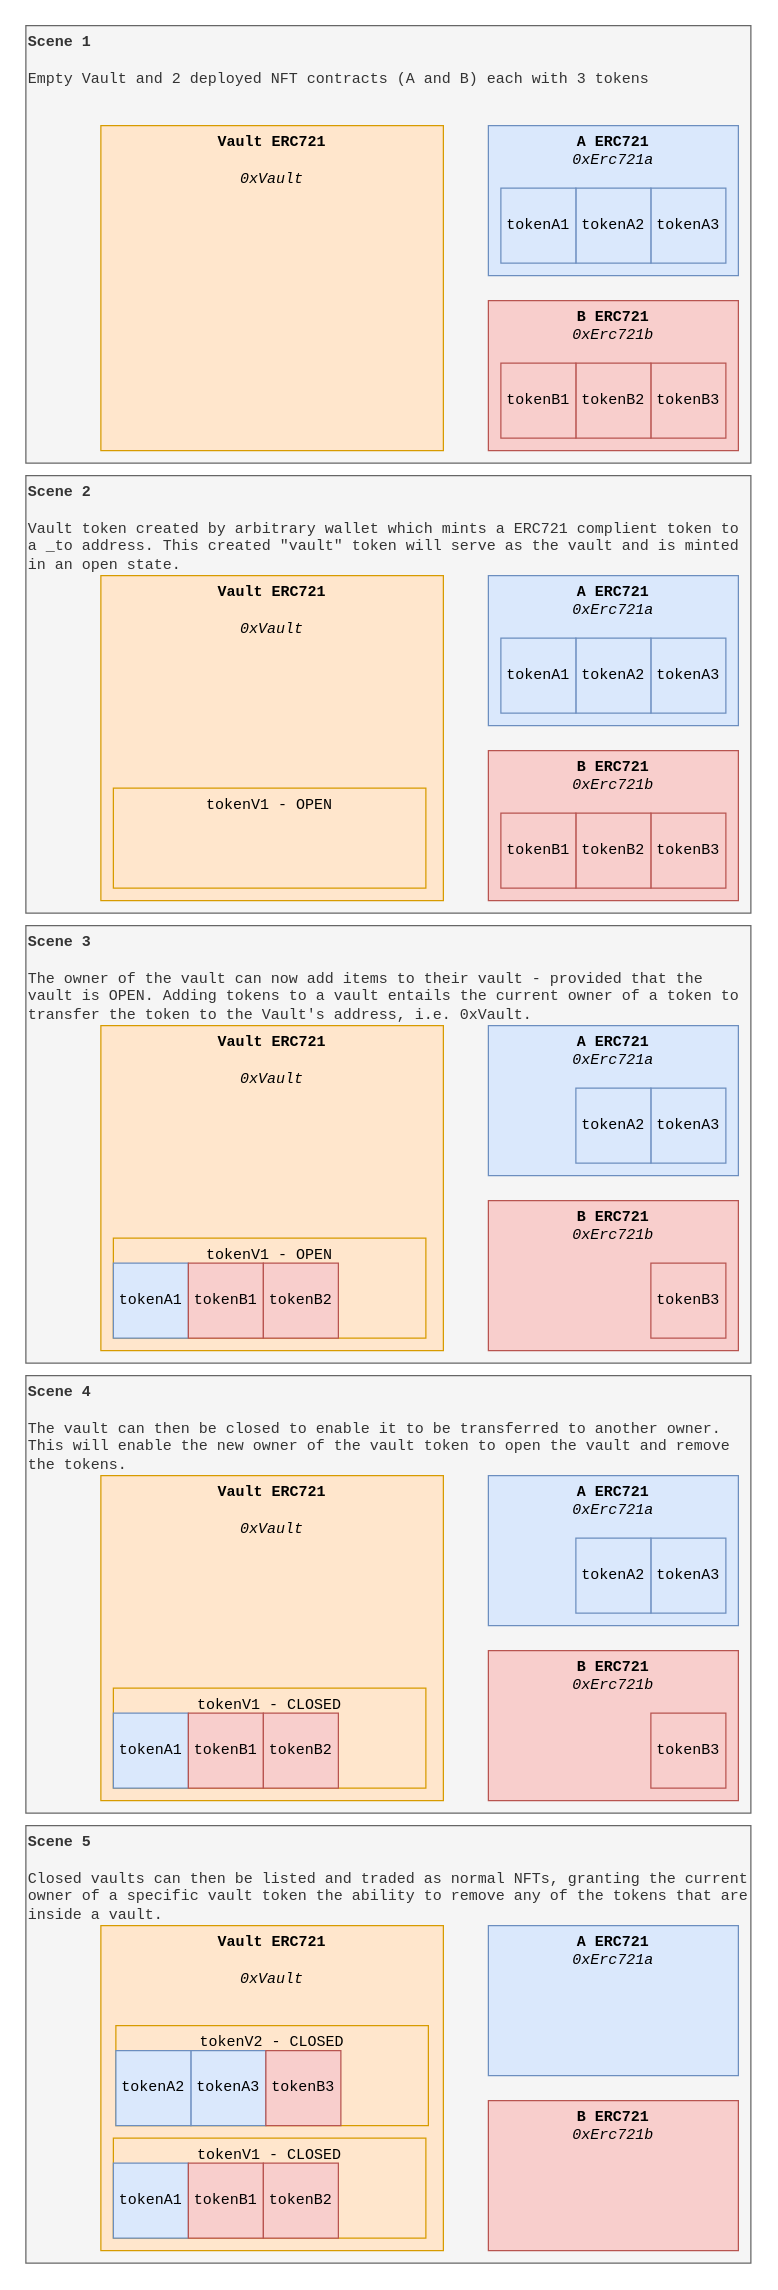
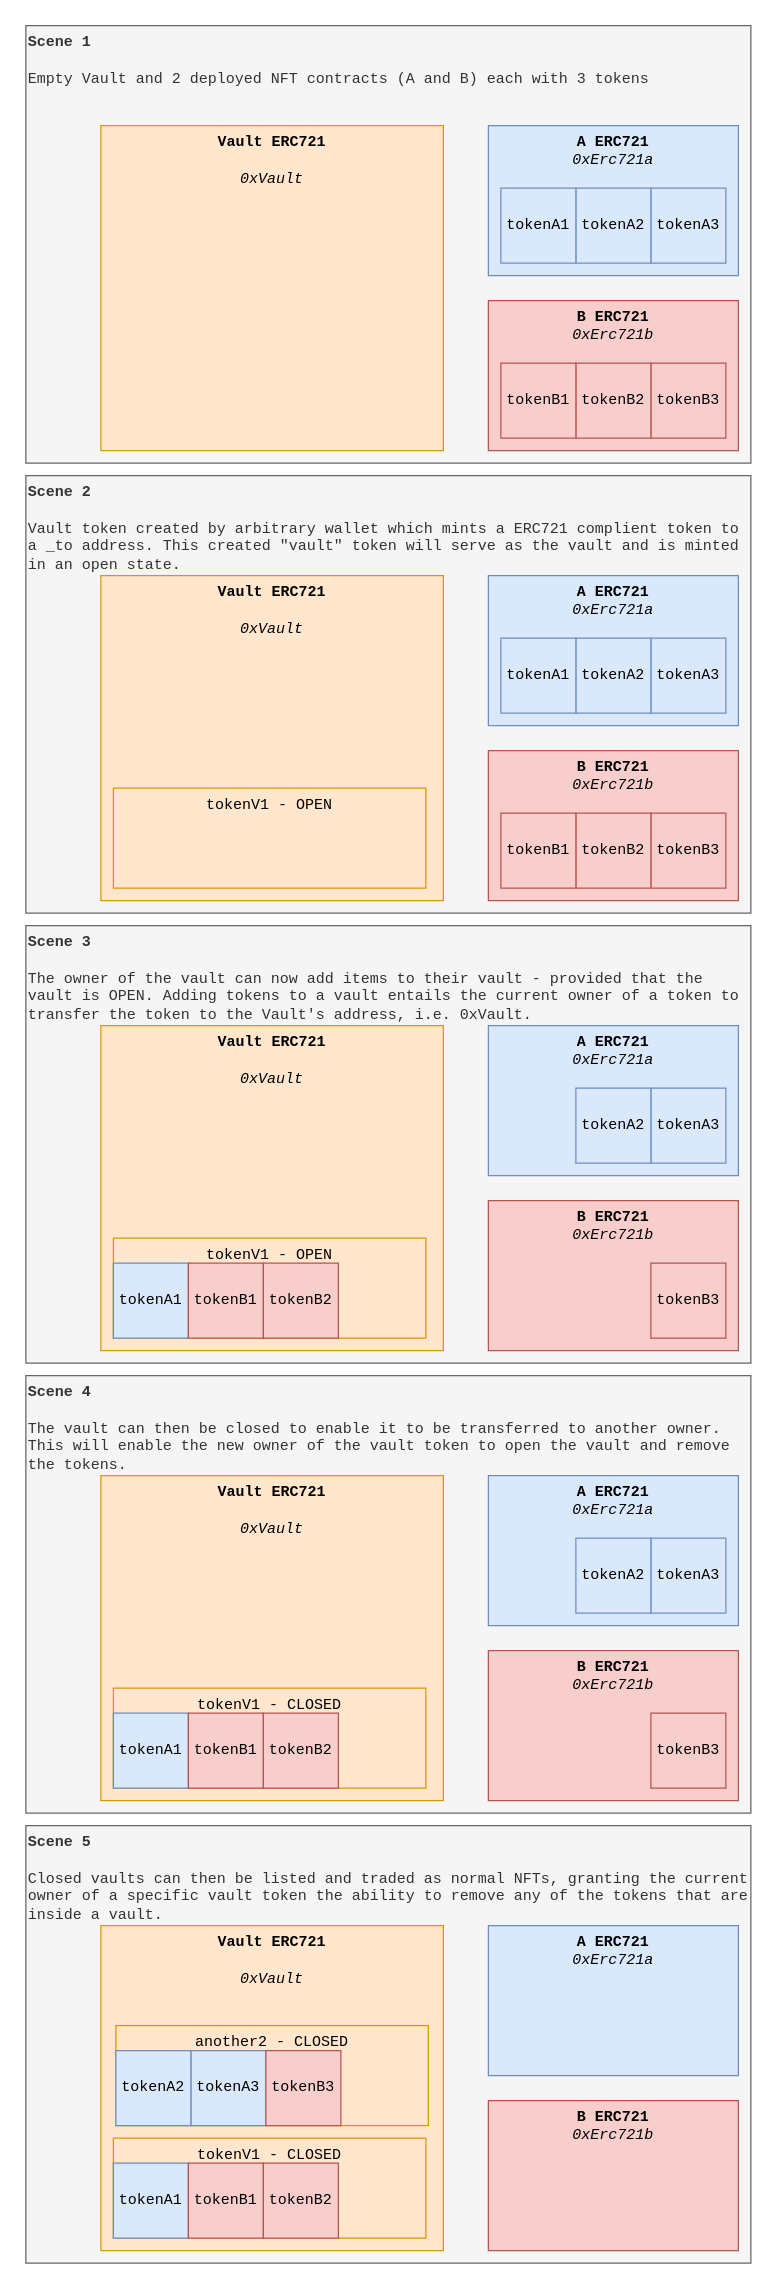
  <mxCell id="0" />
  <mxCell id="1" parent="0" />
  <mxCell id="2" value="&lt;b&gt;Scene 3&lt;br&gt;&lt;/b&gt;&lt;br&gt;The owner of the vault can now add items to their vault - provided that the vault is OPEN. Adding tokens to a vault entails the current owner of a token to transfer the token to the Vault's address, i.e. 0xVault." style="rounded=0;whiteSpace=wrap;html=1;fillColor=#f5f5f5;fontColor=#333333;strokeColor=#666666;fontFamily=Courier New;align=left;verticalAlign=top;" vertex="1" parent="1"><mxGeometry x="20" y="740" width="580" height="350" as="geometry" /></mxCell>
  <mxCell id="3" value="&lt;b&gt;Vault ERC721&lt;/b&gt;&lt;br&gt;&lt;br&gt;&lt;i&gt;0xVault&lt;/i&gt;" style="rounded=0;whiteSpace=wrap;html=1;fontFamily=Courier New;fillColor=#ffe6cc;strokeColor=#d79b00;verticalAlign=top;" vertex="1" parent="1"><mxGeometry x="80" y="820" width="274" height="260" as="geometry" /></mxCell>
  <mxCell id="4" value="tokenV1 - OPEN" style="rounded=0;whiteSpace=wrap;html=1;fontFamily=Courier New;fillColor=#ffe6cc;strokeColor=#d79b00;verticalAlign=top;" vertex="1" parent="1"><mxGeometry x="90" y="990" width="250" height="80" as="geometry" /></mxCell>
  <mxCell id="5" value="&lt;b&gt;Scene 2&lt;br&gt;&lt;/b&gt;&lt;br&gt;Vault token created by arbitrary wallet which mints a ERC721 complient token to a _to address. This created &quot;vault&quot; token will serve as the vault and is minted in an open state." style="rounded=0;whiteSpace=wrap;html=1;fillColor=#f5f5f5;fontColor=#333333;strokeColor=#666666;fontFamily=Courier New;align=left;verticalAlign=top;" vertex="1" parent="1"><mxGeometry x="20" y="380" width="580" height="350" as="geometry" /></mxCell>
  <mxCell id="6" value="&lt;b&gt;Vault ERC721&lt;/b&gt;&lt;br&gt;&lt;br&gt;&lt;i&gt;0xVault&lt;/i&gt;" style="rounded=0;whiteSpace=wrap;html=1;fontFamily=Courier New;fillColor=#ffe6cc;strokeColor=#d79b00;verticalAlign=top;" vertex="1" parent="1"><mxGeometry x="80" y="460" width="274" height="260" as="geometry" /></mxCell>
  <mxCell id="7" value="&lt;b&gt;Scene 1&lt;br&gt;&lt;/b&gt;&lt;br&gt;Empty Vault and 2 deployed NFT contracts (A and B) each with 3 tokens" style="rounded=0;whiteSpace=wrap;html=1;fillColor=#f5f5f5;fontColor=#333333;strokeColor=#666666;fontFamily=Courier New;align=left;verticalAlign=top;" vertex="1" parent="1"><mxGeometry x="20" y="20" width="580" height="350" as="geometry" /></mxCell>
  <mxCell id="8" value="&lt;b&gt;Vault ERC721&lt;/b&gt;&lt;br&gt;&lt;br&gt;&lt;i&gt;0xVault&lt;/i&gt;" style="rounded=0;whiteSpace=wrap;html=1;fontFamily=Courier New;fillColor=#ffe6cc;strokeColor=#d79b00;verticalAlign=top;" parent="1" vertex="1"><mxGeometry x="80" y="100" width="274" height="260" as="geometry" /></mxCell>
  <mxCell id="9" value="&lt;b&gt;A ERC721&lt;/b&gt;&lt;br&gt;&lt;i&gt;0xErc721a&lt;/i&gt;" style="rounded=0;whiteSpace=wrap;html=1;verticalAlign=top;fontFamily=Courier New;fillColor=#dae8fc;strokeColor=#6c8ebf;" parent="1" vertex="1"><mxGeometry x="390" y="100" width="200" height="120" as="geometry" /></mxCell>
  <mxCell id="10" value="tokenA3" style="rounded=0;whiteSpace=wrap;html=1;fontFamily=Courier New;fillColor=#dae8fc;strokeColor=#6c8ebf;" parent="1" vertex="1"><mxGeometry x="520" y="150" width="60" height="60" as="geometry" /></mxCell>
  <mxCell id="11" value="tokenA2" style="rounded=0;whiteSpace=wrap;html=1;fontFamily=Courier New;fillColor=#dae8fc;strokeColor=#6c8ebf;" parent="1" vertex="1"><mxGeometry x="460" y="150" width="60" height="60" as="geometry" /></mxCell>
  <mxCell id="12" value="tokenA1" style="rounded=0;whiteSpace=wrap;html=1;fontFamily=Courier New;fillColor=#dae8fc;strokeColor=#6c8ebf;" parent="1" vertex="1"><mxGeometry x="400" y="150" width="60" height="60" as="geometry" /></mxCell>
  <mxCell id="13" value="&lt;b&gt;B ERC721&lt;/b&gt;&lt;br&gt;&lt;i&gt;0xErc721b&lt;/i&gt;" style="rounded=0;whiteSpace=wrap;html=1;verticalAlign=top;fontFamily=Courier New;fillColor=#f8cecc;strokeColor=#b85450;" vertex="1" parent="1"><mxGeometry x="390" y="240" width="200" height="120" as="geometry" /></mxCell>
  <mxCell id="14" value="tokenB3" style="rounded=0;whiteSpace=wrap;html=1;fontFamily=Courier New;fillColor=#f8cecc;strokeColor=#b85450;" vertex="1" parent="1"><mxGeometry x="520" y="290" width="60" height="60" as="geometry" /></mxCell>
  <mxCell id="15" value="tokenB2" style="rounded=0;whiteSpace=wrap;html=1;fontFamily=Courier New;fillColor=#f8cecc;strokeColor=#b85450;" vertex="1" parent="1"><mxGeometry x="460" y="290" width="60" height="60" as="geometry" /></mxCell>
  <mxCell id="16" value="tokenB1" style="rounded=0;whiteSpace=wrap;html=1;fontFamily=Courier New;fillColor=#f8cecc;strokeColor=#b85450;" vertex="1" parent="1"><mxGeometry x="400" y="290" width="60" height="60" as="geometry" /></mxCell>
  <mxCell id="17" value="&lt;b&gt;A ERC721&lt;/b&gt;&lt;br&gt;&lt;i&gt;0xErc721a&lt;/i&gt;" style="rounded=0;whiteSpace=wrap;html=1;verticalAlign=top;fontFamily=Courier New;fillColor=#dae8fc;strokeColor=#6c8ebf;" vertex="1" parent="1"><mxGeometry x="390" y="460" width="200" height="120" as="geometry" /></mxCell>
  <mxCell id="18" value="tokenA3" style="rounded=0;whiteSpace=wrap;html=1;fontFamily=Courier New;fillColor=#dae8fc;strokeColor=#6c8ebf;" vertex="1" parent="1"><mxGeometry x="520" y="510" width="60" height="60" as="geometry" /></mxCell>
  <mxCell id="19" value="tokenA2" style="rounded=0;whiteSpace=wrap;html=1;fontFamily=Courier New;fillColor=#dae8fc;strokeColor=#6c8ebf;" vertex="1" parent="1"><mxGeometry x="460" y="510" width="60" height="60" as="geometry" /></mxCell>
  <mxCell id="20" value="tokenA1" style="rounded=0;whiteSpace=wrap;html=1;fontFamily=Courier New;fillColor=#dae8fc;strokeColor=#6c8ebf;" vertex="1" parent="1"><mxGeometry x="400" y="510" width="60" height="60" as="geometry" /></mxCell>
  <mxCell id="21" value="&lt;b&gt;B ERC721&lt;/b&gt;&lt;br&gt;&lt;i&gt;0xErc721b&lt;/i&gt;" style="rounded=0;whiteSpace=wrap;html=1;verticalAlign=top;fontFamily=Courier New;fillColor=#f8cecc;strokeColor=#b85450;" vertex="1" parent="1"><mxGeometry x="390" y="600" width="200" height="120" as="geometry" /></mxCell>
  <mxCell id="22" value="tokenB3" style="rounded=0;whiteSpace=wrap;html=1;fontFamily=Courier New;fillColor=#f8cecc;strokeColor=#b85450;" vertex="1" parent="1"><mxGeometry x="520" y="650" width="60" height="60" as="geometry" /></mxCell>
  <mxCell id="23" value="tokenB2" style="rounded=0;whiteSpace=wrap;html=1;fontFamily=Courier New;fillColor=#f8cecc;strokeColor=#b85450;" vertex="1" parent="1"><mxGeometry x="460" y="650" width="60" height="60" as="geometry" /></mxCell>
  <mxCell id="24" value="tokenB1" style="rounded=0;whiteSpace=wrap;html=1;fontFamily=Courier New;fillColor=#f8cecc;strokeColor=#b85450;" vertex="1" parent="1"><mxGeometry x="400" y="650" width="60" height="60" as="geometry" /></mxCell>
  <mxCell id="25" value="tokenV1 - OPEN" style="rounded=0;whiteSpace=wrap;html=1;fontFamily=Courier New;fillColor=#ffe6cc;strokeColor=#d79b00;verticalAlign=top;" vertex="1" parent="1"><mxGeometry x="90" y="630" width="250" height="80" as="geometry" /></mxCell>
  <mxCell id="26" value="&lt;b&gt;A ERC721&lt;/b&gt;&lt;br&gt;&lt;i&gt;0xErc721a&lt;/i&gt;" style="rounded=0;whiteSpace=wrap;html=1;verticalAlign=top;fontFamily=Courier New;fillColor=#dae8fc;strokeColor=#6c8ebf;" vertex="1" parent="1"><mxGeometry x="390" y="820" width="200" height="120" as="geometry" /></mxCell>
  <mxCell id="27" value="tokenA3" style="rounded=0;whiteSpace=wrap;html=1;fontFamily=Courier New;fillColor=#dae8fc;strokeColor=#6c8ebf;" vertex="1" parent="1"><mxGeometry x="520" y="870" width="60" height="60" as="geometry" /></mxCell>
  <mxCell id="28" value="tokenA2" style="rounded=0;whiteSpace=wrap;html=1;fontFamily=Courier New;fillColor=#dae8fc;strokeColor=#6c8ebf;" vertex="1" parent="1"><mxGeometry x="460" y="870" width="60" height="60" as="geometry" /></mxCell>
  <mxCell id="29" value="tokenA1" style="rounded=0;whiteSpace=wrap;html=1;fontFamily=Courier New;fillColor=#dae8fc;strokeColor=#6c8ebf;" vertex="1" parent="1"><mxGeometry x="90" y="1010" width="60" height="60" as="geometry" /></mxCell>
  <mxCell id="30" value="&lt;b&gt;B ERC721&lt;/b&gt;&lt;br&gt;&lt;i&gt;0xErc721b&lt;/i&gt;" style="rounded=0;whiteSpace=wrap;html=1;verticalAlign=top;fontFamily=Courier New;fillColor=#f8cecc;strokeColor=#b85450;" vertex="1" parent="1"><mxGeometry x="390" y="960" width="200" height="120" as="geometry" /></mxCell>
  <mxCell id="31" value="tokenB3" style="rounded=0;whiteSpace=wrap;html=1;fontFamily=Courier New;fillColor=#f8cecc;strokeColor=#b85450;" vertex="1" parent="1"><mxGeometry x="520" y="1010" width="60" height="60" as="geometry" /></mxCell>
  <mxCell id="32" value="tokenB1" style="rounded=0;whiteSpace=wrap;html=1;fontFamily=Courier New;fillColor=#f8cecc;strokeColor=#b85450;" vertex="1" parent="1"><mxGeometry x="150" y="1010" width="60" height="60" as="geometry" /></mxCell>
  <mxCell id="33" value="tokenB2" style="rounded=0;whiteSpace=wrap;fontFamily=Courier New;fillColor=#f8cecc;strokeColor=#b85450;" vertex="1" parent="1"><mxGeometry x="210" y="1010" width="60" height="60" as="geometry" /></mxCell>
  <mxCell id="34" value="&lt;b&gt;Scene 4&lt;br&gt;&lt;/b&gt;&lt;br&gt;The vault can then be closed to enable it to be transferred to another owner. This will enable the new owner of the vault token to open the vault and remove the tokens." style="rounded=0;whiteSpace=wrap;html=1;fillColor=#f5f5f5;fontColor=#333333;strokeColor=#666666;fontFamily=Courier New;align=left;verticalAlign=top;" vertex="1" parent="1"><mxGeometry x="20" y="1100" width="580" height="350" as="geometry" /></mxCell>
  <mxCell id="35" value="&lt;b&gt;Vault ERC721&lt;/b&gt;&lt;br&gt;&lt;br&gt;&lt;i&gt;0xVault&lt;/i&gt;" style="rounded=0;whiteSpace=wrap;html=1;fontFamily=Courier New;fillColor=#ffe6cc;strokeColor=#d79b00;verticalAlign=top;" vertex="1" parent="1"><mxGeometry x="80" y="1180" width="274" height="260" as="geometry" /></mxCell>
  <mxCell id="36" value="tokenV1 - CLOSED" style="rounded=0;whiteSpace=wrap;html=1;fontFamily=Courier New;fillColor=#ffe6cc;strokeColor=#d79b00;verticalAlign=top;" vertex="1" parent="1"><mxGeometry x="90" y="1350" width="250" height="80" as="geometry" /></mxCell>
  <mxCell id="37" value="&lt;b&gt;A ERC721&lt;/b&gt;&lt;br&gt;&lt;i&gt;0xErc721a&lt;/i&gt;" style="rounded=0;whiteSpace=wrap;html=1;verticalAlign=top;fontFamily=Courier New;fillColor=#dae8fc;strokeColor=#6c8ebf;" vertex="1" parent="1"><mxGeometry x="390" y="1180" width="200" height="120" as="geometry" /></mxCell>
  <mxCell id="38" value="tokenA3" style="rounded=0;whiteSpace=wrap;html=1;fontFamily=Courier New;fillColor=#dae8fc;strokeColor=#6c8ebf;" vertex="1" parent="1"><mxGeometry x="520" y="1230" width="60" height="60" as="geometry" /></mxCell>
  <mxCell id="39" value="tokenA2" style="rounded=0;whiteSpace=wrap;html=1;fontFamily=Courier New;fillColor=#dae8fc;strokeColor=#6c8ebf;" vertex="1" parent="1"><mxGeometry x="460" y="1230" width="60" height="60" as="geometry" /></mxCell>
  <mxCell id="40" value="tokenA1" style="rounded=0;whiteSpace=wrap;html=1;fontFamily=Courier New;fillColor=#dae8fc;strokeColor=#6c8ebf;" vertex="1" parent="1"><mxGeometry x="90" y="1370" width="60" height="60" as="geometry" /></mxCell>
  <mxCell id="41" value="&lt;b&gt;B ERC721&lt;/b&gt;&lt;br&gt;&lt;i&gt;0xErc721b&lt;/i&gt;" style="rounded=0;whiteSpace=wrap;html=1;verticalAlign=top;fontFamily=Courier New;fillColor=#f8cecc;strokeColor=#b85450;" vertex="1" parent="1"><mxGeometry x="390" y="1320" width="200" height="120" as="geometry" /></mxCell>
  <mxCell id="42" value="tokenB3" style="rounded=0;whiteSpace=wrap;html=1;fontFamily=Courier New;fillColor=#f8cecc;strokeColor=#b85450;" vertex="1" parent="1"><mxGeometry x="520" y="1370" width="60" height="60" as="geometry" /></mxCell>
  <mxCell id="43" value="tokenB1" style="rounded=0;whiteSpace=wrap;html=1;fontFamily=Courier New;fillColor=#f8cecc;strokeColor=#b85450;" vertex="1" parent="1"><mxGeometry x="150" y="1370" width="60" height="60" as="geometry" /></mxCell>
  <mxCell id="44" value="tokenB2" style="rounded=0;whiteSpace=wrap;fontFamily=Courier New;fillColor=#f8cecc;strokeColor=#b85450;" vertex="1" parent="1"><mxGeometry x="210" y="1370" width="60" height="60" as="geometry" /></mxCell>
  <mxCell id="45" value="&lt;b&gt;Scene 5&lt;br&gt;&lt;/b&gt;&lt;br&gt;Closed vaults can then be listed and traded as normal NFTs, granting the current owner of a specific vault token the ability to&amp;nbsp;remove any of the tokens that are inside a vault." style="rounded=0;whiteSpace=wrap;html=1;fillColor=#f5f5f5;fontColor=#333333;strokeColor=#666666;fontFamily=Courier New;align=left;verticalAlign=top;" vertex="1" parent="1"><mxGeometry x="20" y="1460" width="580" height="350" as="geometry" /></mxCell>
  <mxCell id="46" value="&lt;b&gt;Vault ERC721&lt;/b&gt;&lt;br&gt;&lt;br&gt;&lt;i&gt;0xVault&lt;/i&gt;" style="rounded=0;whiteSpace=wrap;html=1;fontFamily=Courier New;fillColor=#ffe6cc;strokeColor=#d79b00;verticalAlign=top;" vertex="1" parent="1"><mxGeometry x="80" y="1540" width="274" height="260" as="geometry" /></mxCell>
  <mxCell id="47" value="tokenV1 - CLOSED" style="rounded=0;whiteSpace=wrap;html=1;fontFamily=Courier New;fillColor=#ffe6cc;strokeColor=#d79b00;verticalAlign=top;" vertex="1" parent="1"><mxGeometry x="90" y="1710" width="250" height="80" as="geometry" /></mxCell>
  <mxCell id="48" value="&lt;b&gt;A ERC721&lt;/b&gt;&lt;br&gt;&lt;i&gt;0xErc721a&lt;/i&gt;" style="rounded=0;whiteSpace=wrap;html=1;verticalAlign=top;fontFamily=Courier New;fillColor=#dae8fc;strokeColor=#6c8ebf;" vertex="1" parent="1"><mxGeometry x="390" y="1540" width="200" height="120" as="geometry" /></mxCell>
  <mxCell id="49" value="tokenA1" style="rounded=0;whiteSpace=wrap;html=1;fontFamily=Courier New;fillColor=#dae8fc;strokeColor=#6c8ebf;" vertex="1" parent="1"><mxGeometry x="90" y="1730" width="60" height="60" as="geometry" /></mxCell>
  <mxCell id="50" value="&lt;b&gt;B ERC721&lt;/b&gt;&lt;br&gt;&lt;i&gt;0xErc721b&lt;/i&gt;" style="rounded=0;whiteSpace=wrap;html=1;verticalAlign=top;fontFamily=Courier New;fillColor=#f8cecc;strokeColor=#b85450;" vertex="1" parent="1"><mxGeometry x="390" y="1680" width="200" height="120" as="geometry" /></mxCell>
  <mxCell id="51" value="tokenB1" style="rounded=0;whiteSpace=wrap;html=1;fontFamily=Courier New;fillColor=#f8cecc;strokeColor=#b85450;" vertex="1" parent="1"><mxGeometry x="150" y="1730" width="60" height="60" as="geometry" /></mxCell>
  <mxCell id="52" value="tokenB2" style="rounded=0;whiteSpace=wrap;fontFamily=Courier New;fillColor=#f8cecc;strokeColor=#b85450;" vertex="1" parent="1"><mxGeometry x="210" y="1730" width="60" height="60" as="geometry" /></mxCell>
- <mxCell id="53" value="tokenV2 - CLOSED" style="rounded=0;whiteSpace=wrap;html=1;fontFamily=Courier New;fillColor=#ffe6cc;strokeColor=#d79b00;verticalAlign=top;" vertex="1" parent="1"><mxGeometry x="92" y="1620" width="250" height="80" as="geometry" /></mxCell>
+ <mxCell id="53" value="another2 - CLOSED" style="rounded=0;whiteSpace=wrap;html=1;fontFamily=Courier New;fillColor=#ffe6cc;strokeColor=#d79b00;verticalAlign=top;" vertex="1" parent="1"><mxGeometry x="92" y="1620" width="250" height="80" as="geometry" /></mxCell>
  <mxCell id="54" value="tokenA3" style="rounded=0;whiteSpace=wrap;html=1;fontFamily=Courier New;fillColor=#dae8fc;strokeColor=#6c8ebf;" vertex="1" parent="1"><mxGeometry x="152" y="1640" width="60" height="60" as="geometry" /></mxCell>
  <mxCell id="55" value="tokenA2" style="rounded=0;whiteSpace=wrap;html=1;fontFamily=Courier New;fillColor=#dae8fc;strokeColor=#6c8ebf;" vertex="1" parent="1"><mxGeometry x="92" y="1640" width="60" height="60" as="geometry" /></mxCell>
  <mxCell id="56" value="tokenB3" style="rounded=0;whiteSpace=wrap;html=1;fontFamily=Courier New;fillColor=#f8cecc;strokeColor=#b85450;" vertex="1" parent="1"><mxGeometry x="212" y="1640" width="60" height="60" as="geometry" /></mxCell>
